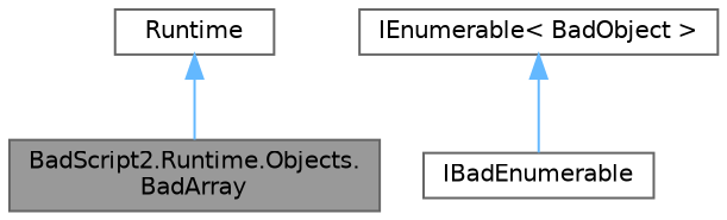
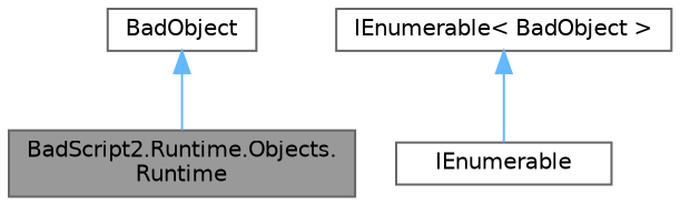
  digraph {
    node [color=gray40 fillcolor=white fontname=Helvetica fontsize=10 shape=box style=filled]
    edge [color=steelblue1 dir=back fontname=Helvetica fontsize=10 labelfontname=Helvetica labelfontsize=10 style=solid]
-   n1 [fillcolor=grey60 fontcolor=black height=0.2 label="BadScript2.Runtime.Objects.\lBadArray" width=0.4]
-   n2 [height=0.2 label=Runtime width=0.4]
-   n3 [height=0.2 label=IBadEnumerable width=0.4]
+   n1 [fillcolor=grey60 fontcolor=black height=0.2 label="BadScript2.Runtime.Objects.\lRuntime" width=0.4]
+   n2 [height=0.2 label=BadObject width=0.4]
+   n3 [height=0.2 label=IEnumerable width=0.4]
    n4 [height=0.2 label="IEnumerable\< BadObject \>" width=0.4]
    n2 -> n1
    n4 -> n3
  }
